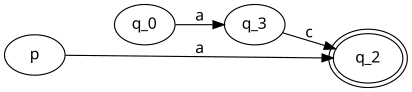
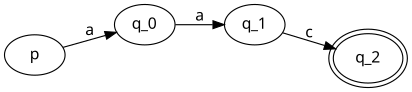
  digraph {
    fontname="Noto Sans"
    rankdir=LR
    node [fontname="Noto Sans"]
    edge [fontname="Noto Sans"]
    q_0
-   q_1 [label=q_3]
+   q_1
    q_2 [peripheries=2]
    p
    q_0 -> q_1 [label=a]
    q_1 -> q_2 [label=c]
-   p -> q_2 [label=a]
+   p -> q_0 [label=a]
  }
